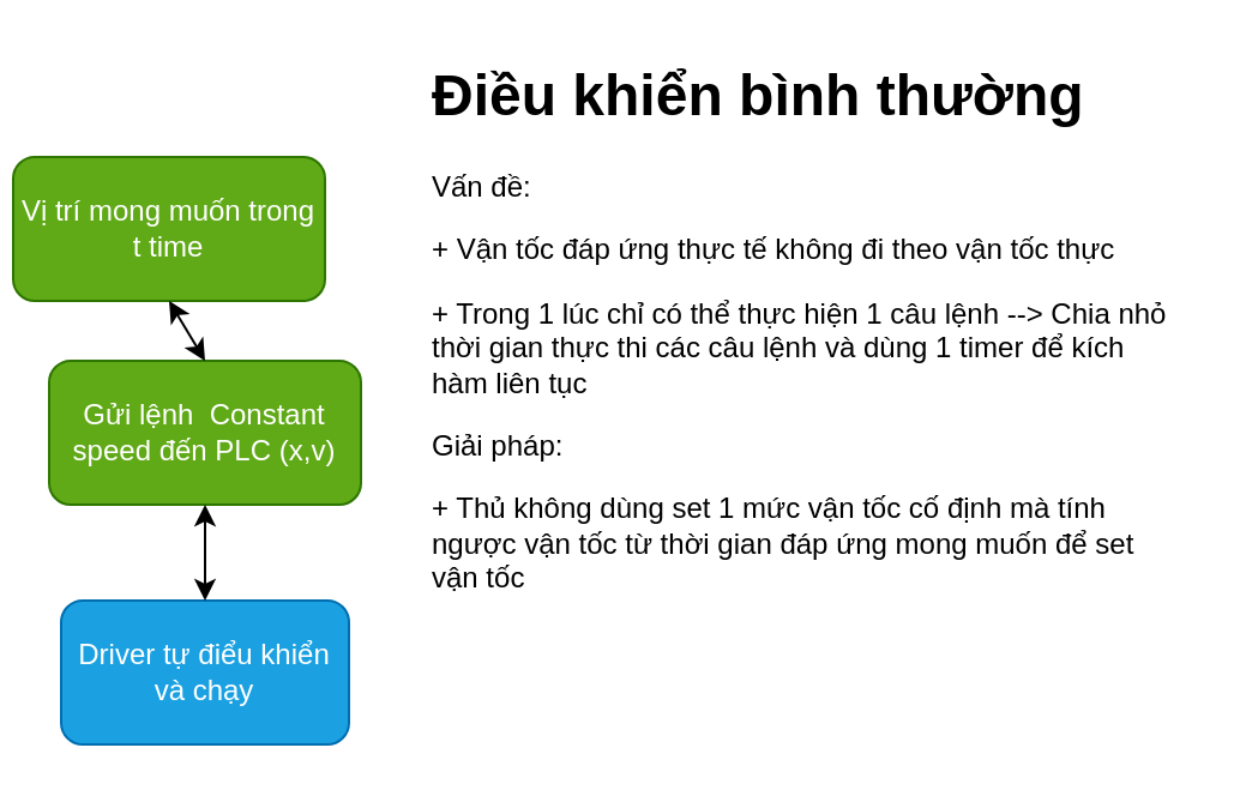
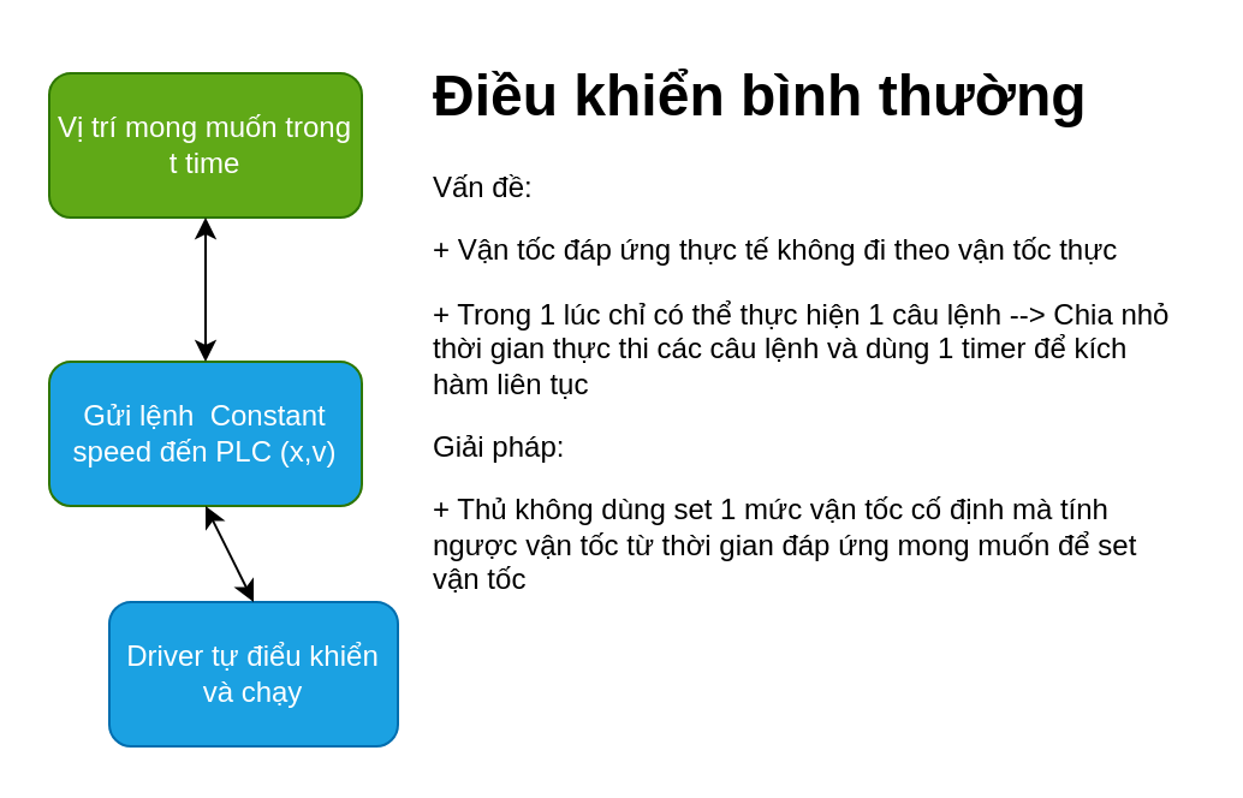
  <mxCell id="0" />
  <mxCell id="1" parent="0" />
- <mxCell id="2" value="Vị trí mong muốn trong t time" style="rounded=1;whiteSpace=wrap;html=1;fillColor=#60a917;fontColor=#ffffff;strokeColor=#2D7600;" vertex="1" parent="1"><mxGeometry x="5" y="65" width="130" height="60" as="geometry" /></mxCell>
- <mxCell id="3" value="Gửi lệnh&amp;nbsp; Constant speed đến PLC (x,v)" style="rounded=1;whiteSpace=wrap;html=1;fillColor=#60a917;fontColor=#ffffff;strokeColor=#2D7600;" vertex="1" parent="1"><mxGeometry x="20" y="150" width="130" height="60" as="geometry" /></mxCell>
+ <mxCell id="2" value="Vị trí mong muốn trong t time" style="rounded=1;whiteSpace=wrap;html=1;fillColor=#60a917;fontColor=#ffffff;strokeColor=#2D7600;" vertex="1" parent="1"><mxGeometry x="20" y="30" width="130" height="60" as="geometry" /></mxCell>
+ <mxCell id="3" value="Gửi lệnh&amp;nbsp; Constant speed đến PLC (x,v)" style="rounded=1;whiteSpace=wrap;html=1;fillColor=#1ba1e2;fontColor=#ffffff;strokeColor=#2D7600;" vertex="1" parent="1"><mxGeometry x="20" y="150" width="130" height="60" as="geometry" /></mxCell>
  <mxCell id="4" value="" style="endArrow=classic;startArrow=classic;html=1;entryX=0.5;entryY=1;entryDx=0;entryDy=0;exitX=0.5;exitY=0;exitDx=0;exitDy=0;" edge="1" parent="1" source="3" target="2"><mxGeometry width="50" height="50" relative="1" as="geometry"><mxPoint x="205" y="260" as="sourcePoint" /><mxPoint x="255" y="210" as="targetPoint" /></mxGeometry></mxCell>
- <mxCell id="5" value="Driver tự điểu khiển và chạy" style="rounded=1;whiteSpace=wrap;html=1;fillColor=#1ba1e2;fontColor=#ffffff;strokeColor=#006EAF;" vertex="1" parent="1"><mxGeometry x="25" y="250" width="120" height="60" as="geometry" /></mxCell>
+ <mxCell id="5" value="Driver tự điểu khiển và chạy" style="rounded=1;whiteSpace=wrap;html=1;fillColor=#1ba1e2;fontColor=#ffffff;strokeColor=#006EAF;" vertex="1" parent="1"><mxGeometry x="45" y="250" width="120" height="60" as="geometry" /></mxCell>
  <mxCell id="6" value="" style="endArrow=classic;startArrow=classic;html=1;entryX=0.5;entryY=1;entryDx=0;entryDy=0;exitX=0.5;exitY=0;exitDx=0;exitDy=0;" edge="1" parent="1" source="5" target="3"><mxGeometry width="50" height="50" relative="1" as="geometry"><mxPoint x="205" y="250" as="sourcePoint" /><mxPoint x="255" y="200" as="targetPoint" /></mxGeometry></mxCell>
  <mxCell id="7" value="&lt;h1&gt;Điều khiển bình thường&lt;/h1&gt;&lt;p&gt;Vấn đề:&amp;nbsp;&lt;/p&gt;&lt;p&gt;+ Vận tốc đáp ứng thực tế không đi theo vận tốc thực&lt;/p&gt;&lt;p&gt;+ Trong 1 lúc chỉ có thể thực hiện 1 câu lệnh --&amp;gt; Chia nhỏ thời gian thực thi các câu lệnh và dùng 1 timer để kích hàm liên tục&amp;nbsp;&lt;/p&gt;&lt;p&gt;Giải pháp:&lt;/p&gt;&lt;p&gt;+ Thủ không dùng set 1 mức vận tốc cố định mà tính ngược vận tốc từ thời gian đáp ứng mong muốn để set vận tốc&lt;/p&gt;" style="text;html=1;strokeColor=none;fillColor=none;spacing=5;spacingTop=-20;whiteSpace=wrap;overflow=hidden;rounded=0;" vertex="1" parent="1"><mxGeometry x="175" y="20" width="320" height="290" as="geometry" /></mxCell>
